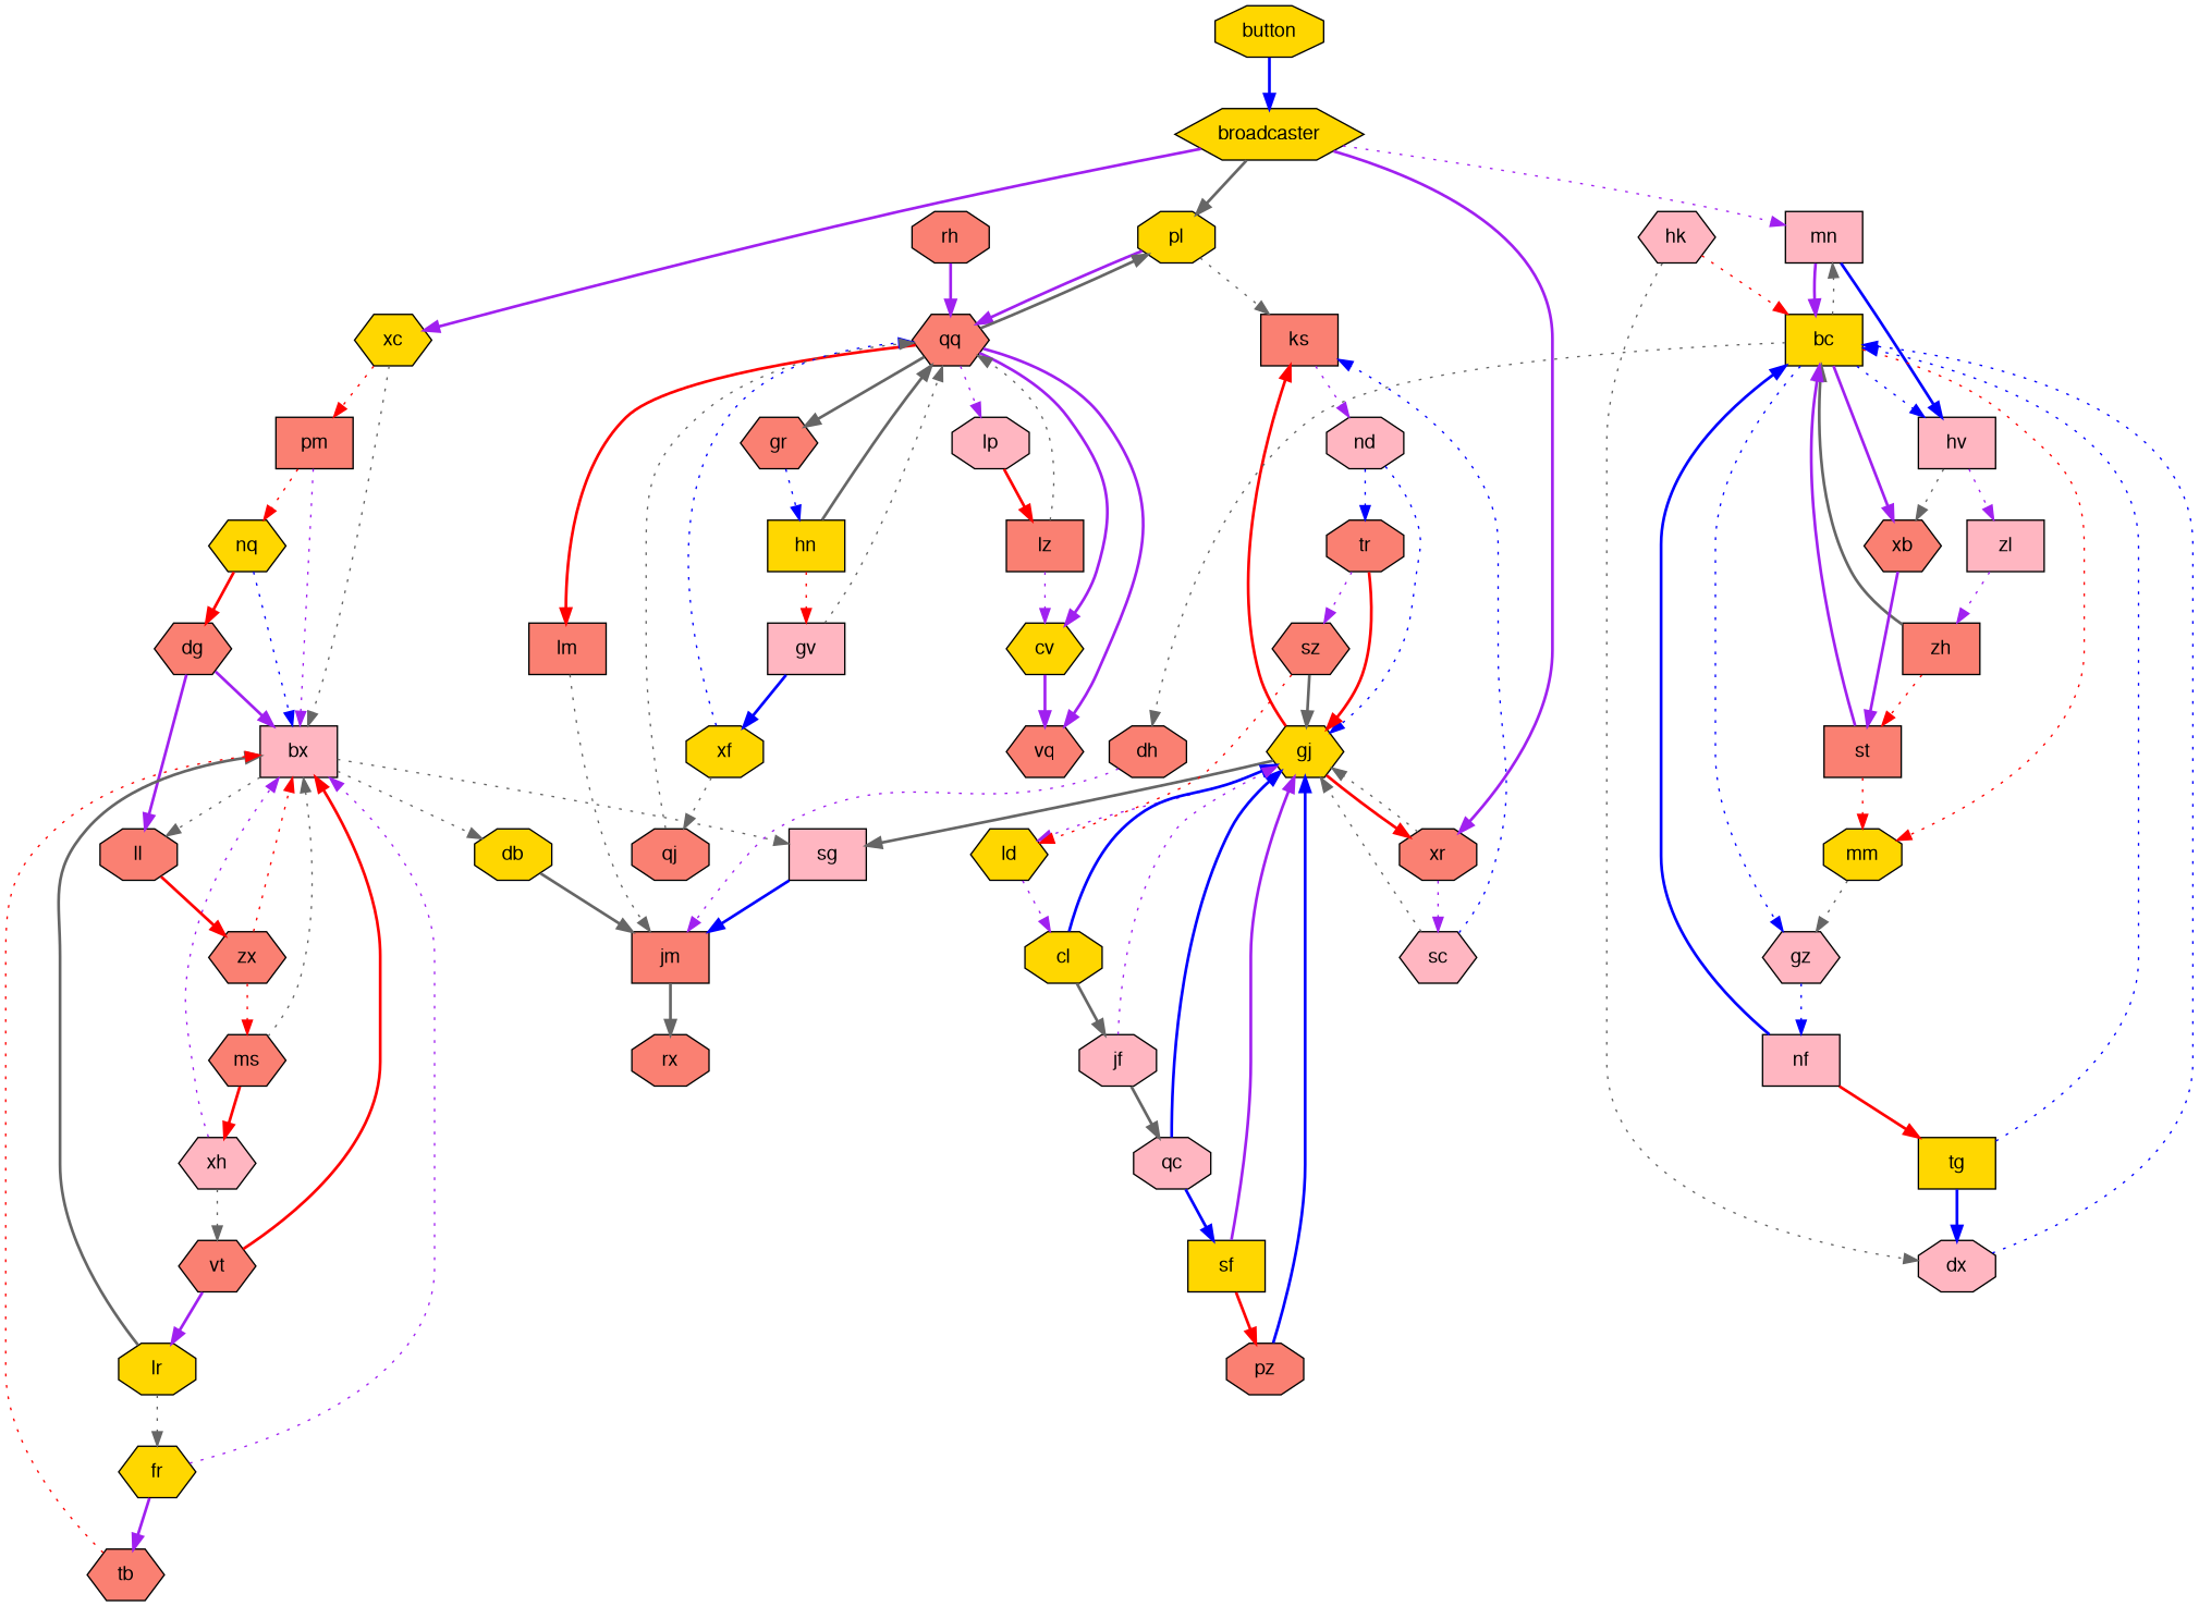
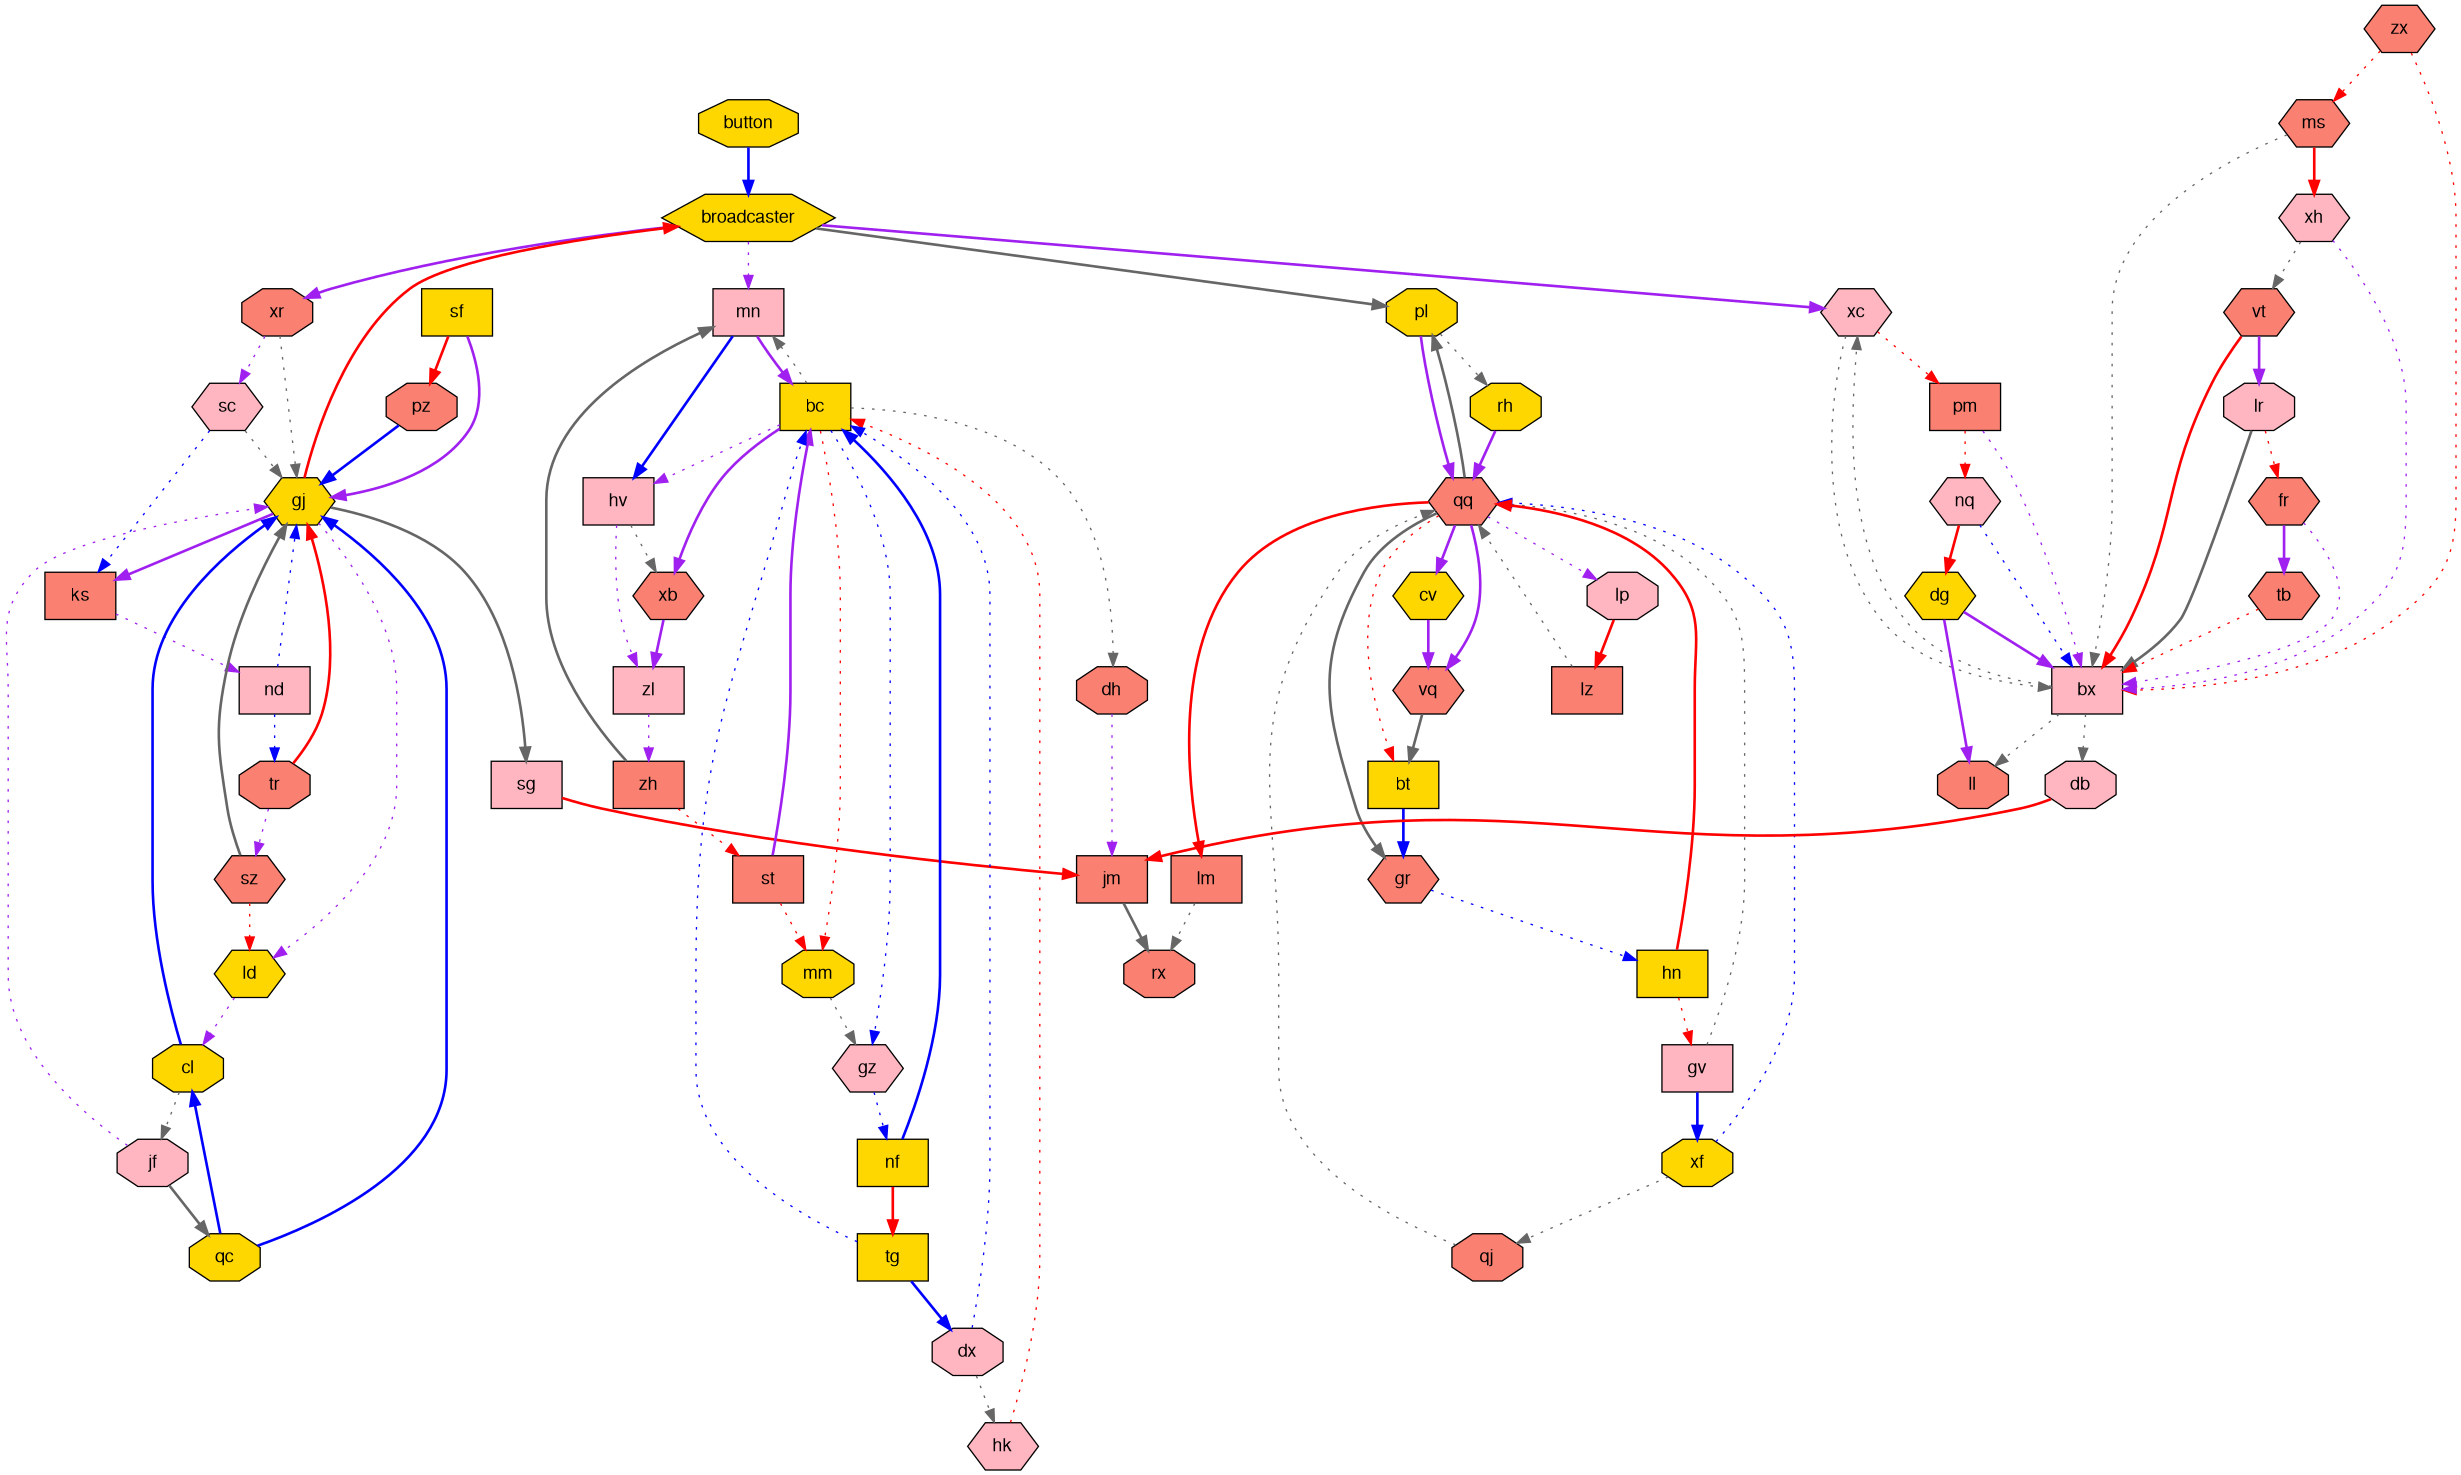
  digraph {
    node [fillcolor=salmon fontname="Segoe UI,FreeSans,Helvetica,Arial,sans-serif" shape=hexagon style=filled]
    edge [color=purple style=dotted]
    button [fillcolor=gold shape=octagon]
    broadcaster [fillcolor=gold]
    pl [fillcolor=gold shape=octagon]
    xr [shape=octagon]
    mn [fillcolor=lightpink shape=box]
-   xc [fillcolor=gold]
+   xc [fillcolor=lightpink]
    qq
-   rh [shape=octagon]
+   rh [fillcolor=gold shape=octagon]
    gj [fillcolor=gold]
    sc [fillcolor=lightpink]
    bc [fillcolor=gold shape=box]
    hv [fillcolor=lightpink shape=box]
    bx [fillcolor=lightpink shape=box]
    pm [shape=box]
    rx [shape=octagon]
    sf [fillcolor=gold shape=box]
    pz [shape=octagon]
    ks [shape=box]
    ld [fillcolor=gold]
    sg [fillcolor=lightpink shape=box]
    zh [shape=box]
    st [shape=box]
    mm [fillcolor=gold shape=octagon]
    xb
    gz [fillcolor=lightpink]
    dh [shape=octagon]
    hk [fillcolor=lightpink]
    gv [fillcolor=lightpink shape=box]
    xf [fillcolor=gold shape=octagon]
    qj [shape=octagon]
    gr
    cv [fillcolor=gold]
    lp [fillcolor=lightpink shape=octagon]
    vq
+   bt [fillcolor=gold shape=box]
    lm [shape=box]
    zl [fillcolor=lightpink shape=box]
-   nd [fillcolor=lightpink shape=octagon]
+   nd [fillcolor=lightpink shape=box]
    tr [shape=octagon]
    sz
    zx
    ms
    xh [fillcolor=lightpink]
    ll [shape=octagon]
-   db [fillcolor=gold shape=octagon]
+   db [fillcolor=lightpink shape=octagon]
    hn [fillcolor=gold shape=box]
-   qc [fillcolor=lightpink shape=octagon]
-   dg
-   nf [fillcolor=lightpink shape=box]
+   qc [fillcolor=gold shape=octagon]
+   dg [fillcolor=gold]
+   nf [fillcolor=gold shape=box]
    tg [fillcolor=gold shape=box]
    dx [fillcolor=lightpink shape=octagon]
    lz [shape=box]
-   nq [fillcolor=gold]
+   nq [fillcolor=lightpink]
    vt
-   lr [fillcolor=gold shape=octagon]
-   fr [fillcolor=gold]
+   lr [fillcolor=lightpink shape=octagon]
+   fr
    tb
    cl [fillcolor=gold shape=octagon]
    jf [fillcolor=lightpink shape=octagon]
    jm [shape=box]
    button -> broadcaster [color=blue style=bold]
    broadcaster -> pl [color=gray40 style=bold]
    broadcaster -> xr [style=bold]
    broadcaster -> mn
    broadcaster -> xc [style=bold]
    pl -> qq [style=bold]
-   pl -> ks [color=gray40]
+   pl -> rh [color=gray40]
    xr -> gj [color=gray40]
    xr -> sc
    mn -> bc [style=bold]
    mn -> hv [color=blue style=bold]
    xc -> bx [color=gray40]
    xc -> pm [color=red]
    qq -> pl [color=gray40 style=bold]
    qq -> gr [color=gray40 style=bold]
    qq -> cv [style=bold]
    qq -> lp
    qq -> vq [style=bold]
+   qq -> bt [color=red]
    qq -> lm [color=red style=bold]
    rh -> qq [style=bold]
-   gj -> xr [color=red style=bold]
-   gj -> ks [color=red style=bold]
+   gj -> broadcaster [color=red style=bold]
+   gj -> ks [style=bold]
    gj -> ld
    gj -> sg [color=gray40 style=bold]
    sc -> gj [color=gray40]
    sc -> ks [color=blue]
    bc -> mn [color=gray40]
-   bc -> hv [color=blue]
+   bc -> hv
    bc -> mm [color=red]
    bc -> xb [style=bold]
    bc -> gz [color=blue]
    bc -> dh [color=gray40]
    hv -> xb [color=gray40]
    hv -> zl
-   bx -> sg [color=gray40]
+   bx -> xc [color=gray40]
    bx -> ll [color=gray40]
    bx -> db [color=gray40]
    pm -> bx
    pm -> nq [color=red]
    sf -> gj [style=bold]
    sf -> pz [color=red style=bold]
    pz -> gj [color=blue style=bold]
    ks -> nd
    ld -> cl
-   sg -> jm [color=blue style=bold]
-   zh -> bc [color=gray40 style=bold]
+   sg -> jm [color=red style=bold]
+   zh -> mn [color=gray40 style=bold]
    zh -> st [color=red]
    st -> bc [style=bold]
    st -> mm [color=red]
    mm -> gz [color=gray40]
-   xb -> st [style=bold]
+   xb -> zl [style=bold]
    gz -> nf [color=blue]
    dh -> jm
    hk -> bc [color=red]
    gv -> qq [color=gray40]
    gv -> xf [color=blue style=bold]
    xf -> qq [color=blue]
    xf -> qj [color=gray40]
    qj -> qq [color=gray40]
    gr -> hn [color=blue]
    cv -> vq [style=bold]
    lp -> lz [color=red style=bold]
-   lm -> jm [color=gray40]
+   vq -> bt [color=gray40 style=bold]
+   bt -> gr [color=blue style=bold]
+   lm -> rx [color=gray40]
    zl -> zh
    nd -> gj [color=blue]
    nd -> tr [color=blue]
    tr -> gj [color=red style=bold]
    tr -> sz
    sz -> gj [color=gray40 style=bold]
    sz -> ld [color=red]
    zx -> bx [color=red]
    zx -> ms [color=red]
    ms -> bx [color=gray40]
    ms -> xh [color=red style=bold]
    xh -> bx
    xh -> vt [color=gray40]
-   ll -> zx [color=red style=bold]
-   db -> jm [color=gray40 style=bold]
-   hn -> qq [color=gray40 style=bold]
+   db -> jm [color=red style=bold]
+   hn -> qq [color=red style=bold]
    hn -> gv [color=red]
    qc -> gj [color=blue style=bold]
-   qc -> sf [color=blue style=bold]
+   qc -> cl [color=blue style=bold]
    dg -> bx [style=bold]
    dg -> ll [style=bold]
    nf -> bc [color=blue style=bold]
    nf -> tg [color=red style=bold]
    tg -> bc [color=blue]
    tg -> dx [color=blue style=bold]
    dx -> bc [color=blue]
-   hk -> dx [color=gray40]
+   dx -> hk [color=gray40]
    lz -> qq [color=gray40]
-   lz -> cv
    nq -> bx [color=blue]
    nq -> dg [color=red style=bold]
    vt -> bx [color=red style=bold]
    vt -> lr [style=bold]
    lr -> bx [color=gray40 style=bold]
-   lr -> fr [color=gray40]
+   lr -> fr [color=red]
    fr -> bx
    fr -> tb [style=bold]
    tb -> bx [color=red]
    cl -> gj [color=blue style=bold]
-   cl -> jf [color=gray40 style=bold]
+   cl -> jf [color=gray40]
    jf -> gj
    jf -> qc [color=gray40 style=bold]
    jm -> rx [color=gray40 style=bold]
  }
